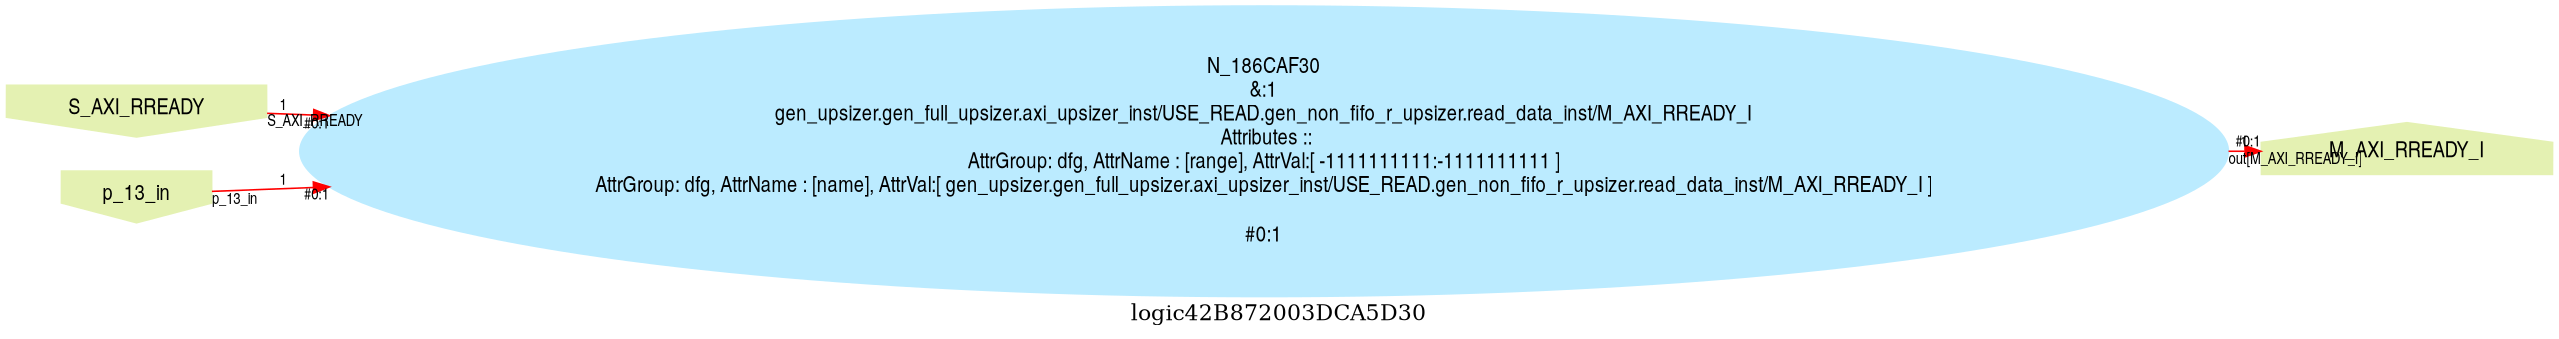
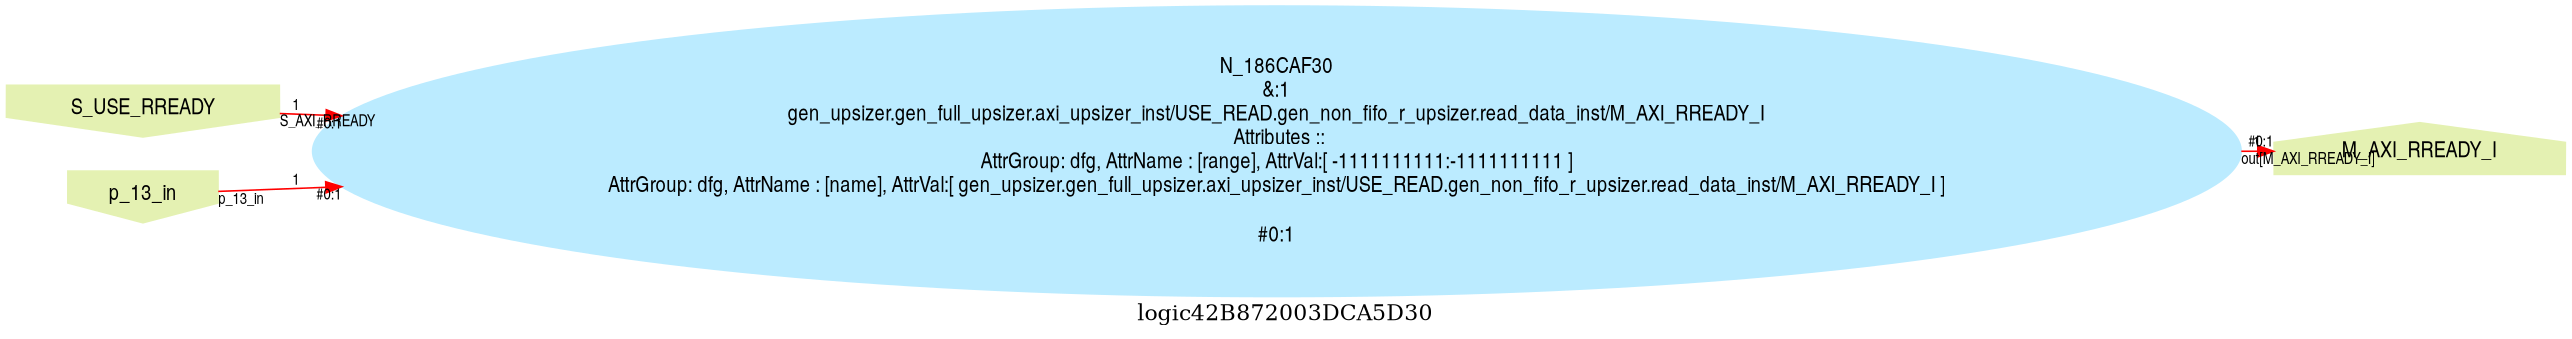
  digraph {
    label=logic42B872003DCA5D30
    ranksep=0.1
    splines=true
    rankdir=LR
    node [color="#e4f1b2" fontname=helveticanarrow shape=invhouse style=filled]
    edge [color="#ff0000" fontname=helveticanarrow fontsize=10 headlabel="#0:1"]
-   n1 [label=S_AXI_RREADY]
+   n1 [label=S_USE_RREADY]
    n2 [label=p_13_in]
    n3 [label=M_AXI_RREADY_I shape=house]
    n4 [color="#bbebff" label="N_186CAF30\n&:1\ngen_upsizer.gen_full_upsizer.axi_upsizer_inst/USE_READ.gen_non_fifo_r_upsizer.read_data_inst/M_AXI_RREADY_I\n Attributes ::\nAttrGroup: dfg, AttrName : [range], AttrVal:[ -1111111111:-1111111111 ]\nAttrGroup: dfg, AttrName : [name], AttrVal:[ gen_upsizer.gen_full_upsizer.axi_upsizer_inst/USE_READ.gen_non_fifo_r_upsizer.read_data_inst/M_AXI_RREADY_I ]\n\n#0:1\n" shape=""]
    subgraph sub_1 {
      rank=source
      n1
      n2
    }
    subgraph sub_2 {
      rank=sink
      n3
    }
    n1 -> n4 [label=1 taillabel=S_AXI_RREADY]
    n2 -> n4 [label=1 taillabel=p_13_in]
    n4 -> n3 [label=1 taillabel="out[M_AXI_RREADY_I]"]
  }
